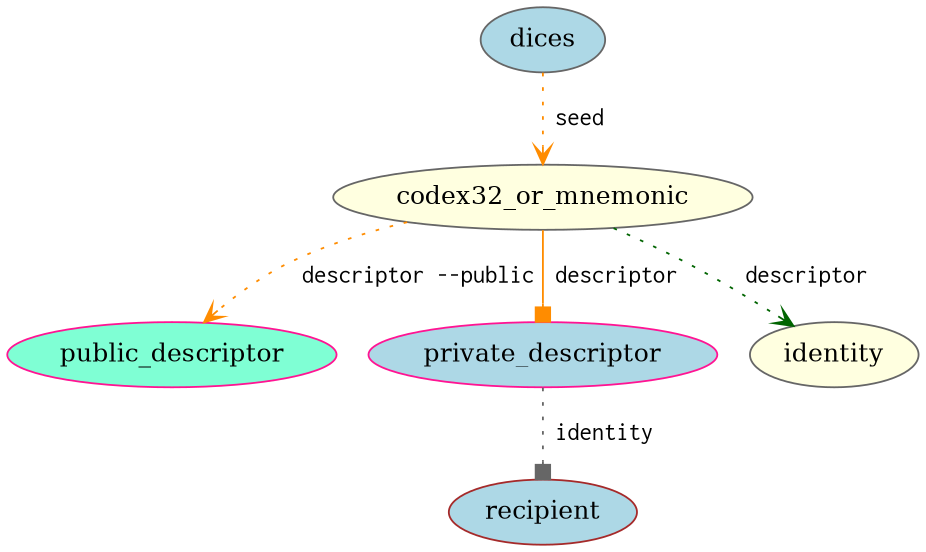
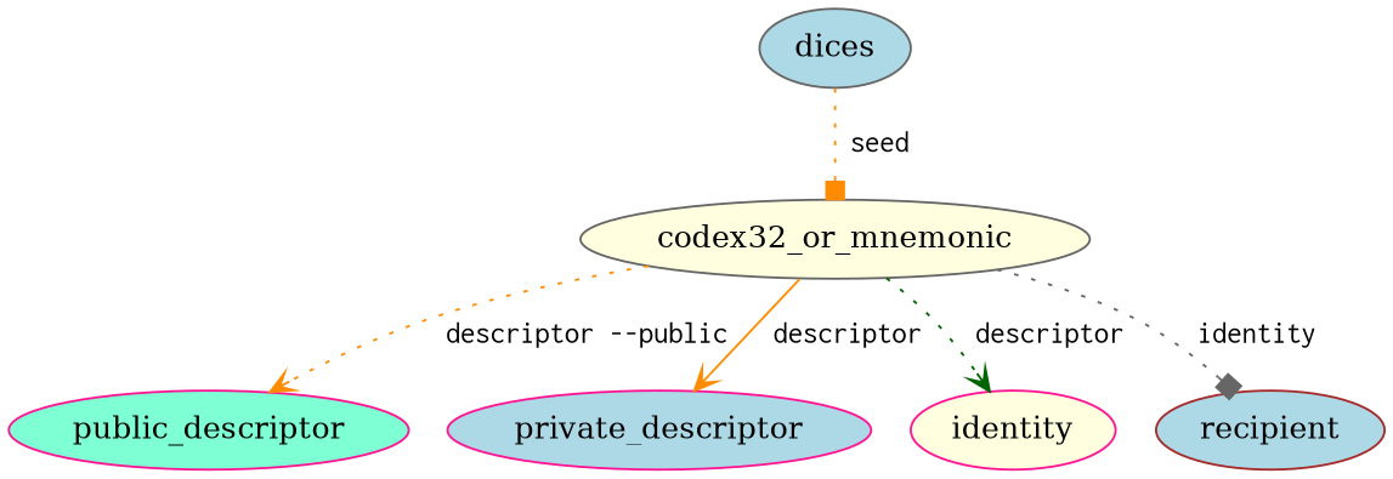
  digraph {
    node [color=deeppink fillcolor=lightblue style=filled]
    edge [arrowhead=vee color=darkorange fontname=Courier style=dotted]
    dices [color=gray40]
    codex32_or_mnemonic [color=gray40 fillcolor=lightyellow]
    public_descriptor [fillcolor=aquamarine]
    private_descriptor
-   identity [color=gray40 fillcolor=lightyellow]
+   identity [fillcolor=lightyellow]
    recipient [color=brown]
-   dices -> codex32_or_mnemonic [label=" seed"]
+   dices -> codex32_or_mnemonic [arrowhead=box label=" seed"]
    codex32_or_mnemonic -> public_descriptor [label=" descriptor --public"]
-   codex32_or_mnemonic -> private_descriptor [arrowhead=box label=" descriptor" style=solid]
+   codex32_or_mnemonic -> private_descriptor [label=" descriptor" style=solid]
    codex32_or_mnemonic -> identity [color=darkgreen label=" descriptor"]
-   private_descriptor -> recipient [arrowhead=box color=gray40 label=" identity"]
+   codex32_or_mnemonic -> recipient [arrowhead=box color=gray40 label=" identity"]
  }
